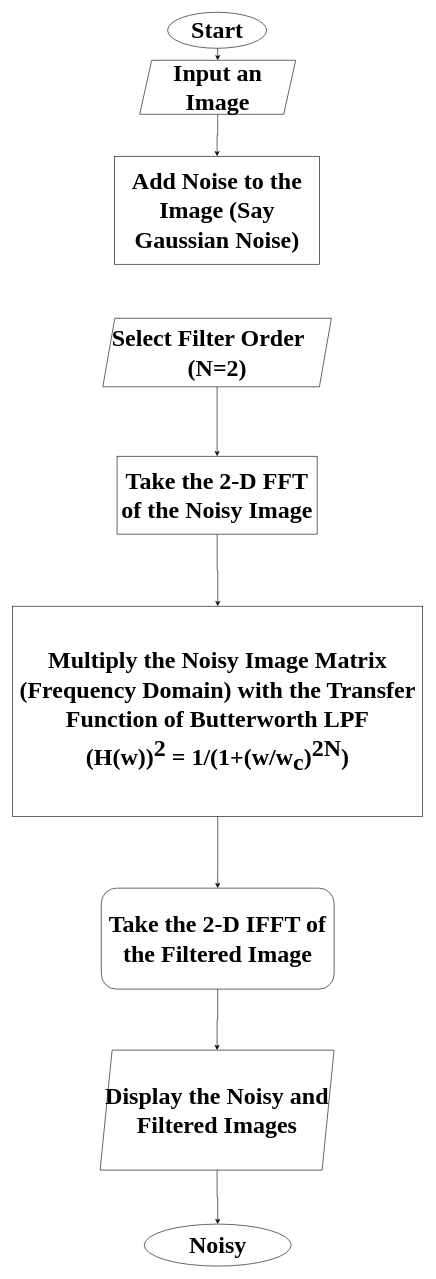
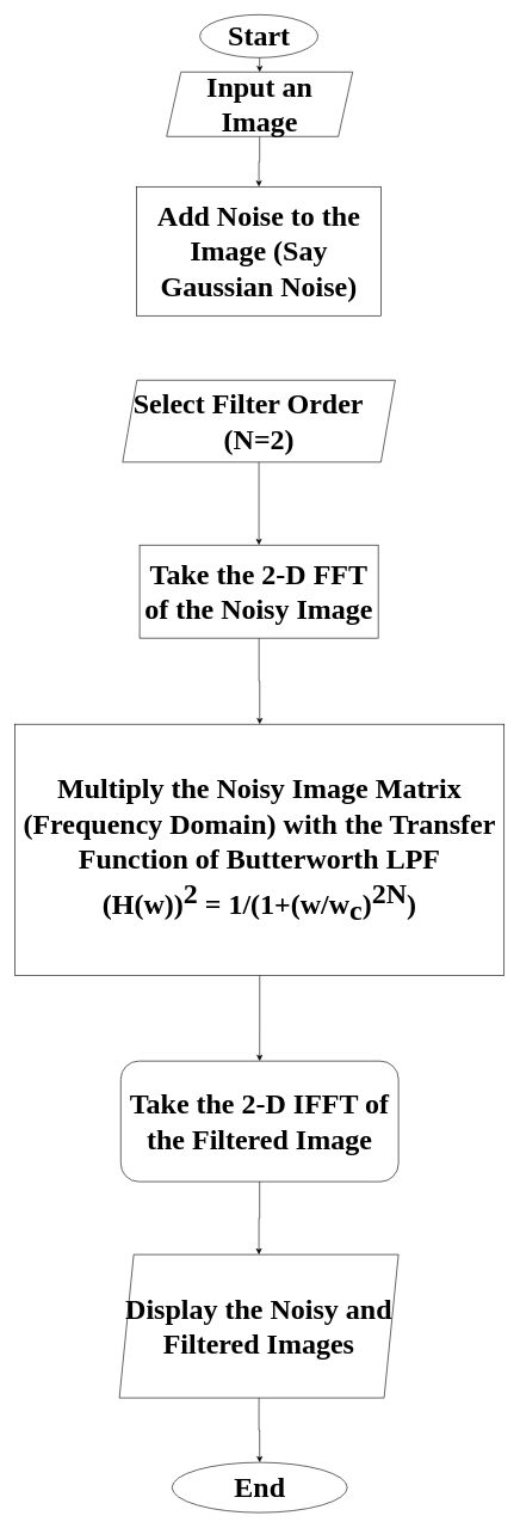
  <mxCell id="0" />
  <mxCell id="1" parent="0" />
  <mxCell id="2" value="" style="edgeStyle=orthogonalEdgeStyle;rounded=0;orthogonalLoop=1;jettySize=auto;html=1;entryX=0.5;entryY=0;entryDx=0;entryDy=0;exitX=0.5;exitY=1;exitDx=0;exitDy=0;fontSize=40;" parent="1" source="3" target="14" edge="1"><mxGeometry relative="1" as="geometry"><mxPoint x="307" y="60" as="sourcePoint" /><mxPoint x="312" y="100" as="targetPoint" /></mxGeometry></mxCell>
  <mxCell id="3" value="&lt;b style=&quot;font-size: 40px;&quot;&gt;&lt;font face=&quot;Times New Roman&quot; style=&quot;font-size: 40px;&quot;&gt;Start&lt;/font&gt;&lt;/b&gt;" style="ellipse;whiteSpace=wrap;html=1;fontSize=40;" parent="1" vertex="1"><mxGeometry x="278.5" y="20" width="165" height="60" as="geometry" /></mxCell>
  <mxCell id="4" value="" style="edgeStyle=orthogonalEdgeStyle;rounded=0;orthogonalLoop=1;jettySize=auto;html=1;" edge="1" parent="1" source="5" target="17"><mxGeometry relative="1" as="geometry" /></mxCell>
  <mxCell id="5" value="&lt;font face=&quot;Times New Roman&quot; style=&quot;font-size: 40px;&quot;&gt;&lt;span style=&quot;font-size: 40px;&quot;&gt;&lt;b style=&quot;font-size: 40px;&quot;&gt;Multiply the Noisy Image Matrix (Frequency Domain) with the Transfer Function of Butterworth LPF&lt;br style=&quot;font-size: 40px;&quot;&gt;(H(w))&lt;sup style=&quot;font-size: 40px;&quot;&gt;2&lt;/sup&gt; = 1/(1+(w/w&lt;sub style=&quot;font-size: 40px;&quot;&gt;c&lt;/sub&gt;)&lt;sup style=&quot;font-size: 40px;&quot;&gt;2N&lt;/sup&gt;)&lt;br style=&quot;font-size: 40px;&quot;&gt;&lt;/b&gt;&lt;/span&gt;&lt;/font&gt;" style="rounded=0;whiteSpace=wrap;html=1;fontSize=40;glass=0;strokeWidth=1;shadow=0;" parent="1" vertex="1"><mxGeometry x="20.25" y="1010" width="683.5" height="350.22" as="geometry" /></mxCell>
  <mxCell id="6" value="" style="edgeStyle=orthogonalEdgeStyle;rounded=0;orthogonalLoop=1;jettySize=auto;html=1;entryX=0.5;entryY=0;entryDx=0;entryDy=0;exitX=0.5;exitY=1;exitDx=0;exitDy=0;fontSize=40;" parent="1" source="12" target="8" edge="1"><mxGeometry relative="1" as="geometry"><mxPoint x="311" y="790" as="sourcePoint" /></mxGeometry></mxCell>
  <mxCell id="7" value="" style="edgeStyle=orthogonalEdgeStyle;rounded=0;orthogonalLoop=1;jettySize=auto;html=1;" edge="1" parent="1" source="8" target="5"><mxGeometry relative="1" as="geometry" /></mxCell>
  <mxCell id="8" value="&lt;font face=&quot;Times New Roman&quot; style=&quot;font-size: 40px;&quot;&gt;&lt;span style=&quot;font-size: 40px;&quot;&gt;&lt;b style=&quot;font-size: 40px;&quot;&gt;Take the 2-D FFT of the Noisy Image&lt;/b&gt;&lt;/span&gt;&lt;/font&gt;" style="rounded=0;whiteSpace=wrap;html=1;fontSize=40;glass=0;strokeWidth=1;shadow=0;" parent="1" vertex="1"><mxGeometry x="194.25" y="760" width="333.5" height="129.86" as="geometry" /></mxCell>
- <mxCell id="9" value="&lt;b style=&quot;font-size: 40px;&quot;&gt;&lt;font face=&quot;Times New Roman&quot; style=&quot;font-size: 40px;&quot;&gt;Noisy&lt;/font&gt;&lt;/b&gt;" style="ellipse;whiteSpace=wrap;html=1;fontSize=40;" parent="1" vertex="1"><mxGeometry x="239.5" y="2040" width="245" height="70" as="geometry" /></mxCell>
+ <mxCell id="9" value="&lt;b style=&quot;font-size: 40px;&quot;&gt;&lt;font face=&quot;Times New Roman&quot; style=&quot;font-size: 40px;&quot;&gt;End&lt;/font&gt;&lt;/b&gt;" style="ellipse;whiteSpace=wrap;html=1;fontSize=40;" parent="1" vertex="1"><mxGeometry x="239.5" y="2040" width="245" height="70" as="geometry" /></mxCell>
  <mxCell id="10" value="" style="edgeStyle=orthogonalEdgeStyle;rounded=0;orthogonalLoop=1;jettySize=auto;html=1;" edge="1" parent="1" source="11" target="9"><mxGeometry relative="1" as="geometry" /></mxCell>
  <mxCell id="11" value="&lt;b style=&quot;font-size: 40px;&quot;&gt;&lt;font style=&quot;font-size: 40px;&quot; face=&quot;Times New Roman&quot;&gt;Display the Noisy and Filtered Images&lt;/font&gt;&lt;/b&gt;" style="shape=parallelogram;perimeter=parallelogramPerimeter;whiteSpace=wrap;html=1;fixedSize=1;fontSize=40;" parent="1" vertex="1"><mxGeometry x="166" y="1750" width="390" height="200" as="geometry" /></mxCell>
  <mxCell id="12" value="&lt;b style=&quot;border-color: var(--border-color); font-size: 40px;&quot;&gt;&lt;font style=&quot;border-color: var(--border-color); font-size: 40px;&quot; face=&quot;Times New Roman&quot;&gt;Select Filter Order&amp;nbsp; &amp;nbsp; (N=2)&lt;/font&gt;&lt;/b&gt;" style="shape=parallelogram;perimeter=parallelogramPerimeter;whiteSpace=wrap;html=1;fixedSize=1;fontSize=40;" parent="1" vertex="1"><mxGeometry x="170.5" y="530" width="381" height="114.3" as="geometry" /></mxCell>
  <mxCell id="13" style="edgeStyle=orthogonalEdgeStyle;rounded=0;orthogonalLoop=1;jettySize=auto;html=1;exitX=0.5;exitY=1;exitDx=0;exitDy=0;fontSize=40;" parent="1" source="14" target="15" edge="1"><mxGeometry relative="1" as="geometry" /></mxCell>
  <mxCell id="14" value="&lt;b style=&quot;border-color: var(--border-color); font-size: 40px;&quot;&gt;&lt;font style=&quot;border-color: var(--border-color); font-size: 40px;&quot; face=&quot;Times New Roman&quot;&gt;Input an Image&lt;/font&gt;&lt;/b&gt;" style="shape=parallelogram;perimeter=parallelogramPerimeter;whiteSpace=wrap;html=1;fixedSize=1;fontSize=40;" parent="1" vertex="1"><mxGeometry x="232" y="100" width="260" height="90" as="geometry" /></mxCell>
  <mxCell id="15" value="&lt;font face=&quot;Times New Roman&quot; style=&quot;font-size: 40px;&quot;&gt;&lt;span style=&quot;font-size: 40px;&quot;&gt;&lt;b style=&quot;font-size: 40px;&quot;&gt;Add Noise to the Image (Say Gaussian Noise)&lt;/b&gt;&lt;/span&gt;&lt;/font&gt;" style="rounded=0;whiteSpace=wrap;html=1;fontSize=40;glass=0;strokeWidth=1;shadow=0;" parent="1" vertex="1"><mxGeometry x="190" y="260" width="342" height="180" as="geometry" /></mxCell>
  <mxCell id="16" value="" style="edgeStyle=orthogonalEdgeStyle;rounded=0;orthogonalLoop=1;jettySize=auto;html=1;" edge="1" parent="1" source="17" target="11"><mxGeometry relative="1" as="geometry" /></mxCell>
  <mxCell id="17" value="&lt;font face=&quot;Times New Roman&quot; style=&quot;font-size: 40px;&quot;&gt;&lt;span style=&quot;font-size: 40px;&quot;&gt;&lt;b style=&quot;font-size: 40px;&quot;&gt;Take the 2-D IFFT of the Filtered Image&lt;/b&gt;&lt;/span&gt;&lt;/font&gt;" style="whiteSpace=wrap;html=1;fontSize=40;glass=0;strokeWidth=1;shadow=0;rounded=1;" parent="1" vertex="1"><mxGeometry x="167.94" y="1480" width="388.12" height="168.25" as="geometry" /></mxCell>
